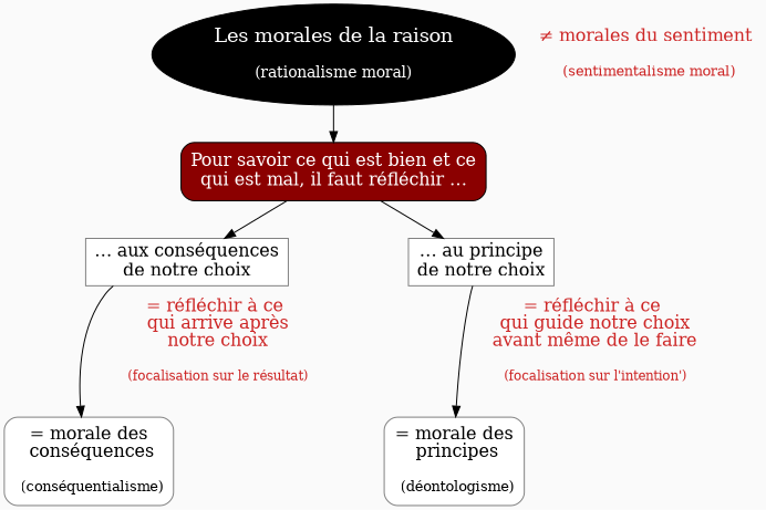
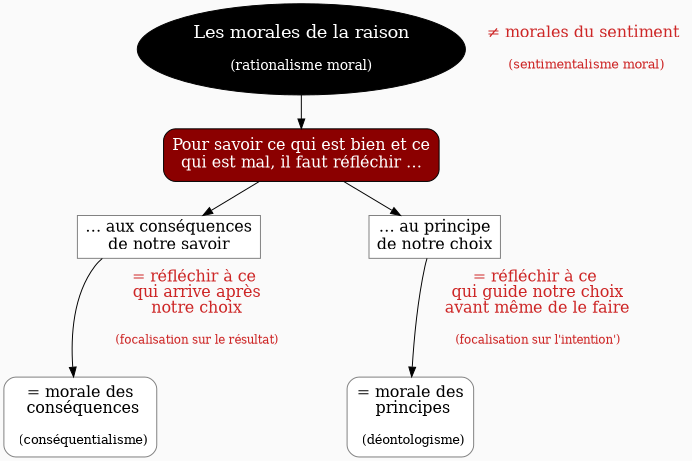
  digraph {
    bgcolor=grey98
    nodesep=0.2
    ranksep=0.1
    splines=true
    style=filled
    node [color=grey50 fillcolor=white fontcolor=black fontsize=16 shape=box style="filled, rounded"]
    edge [minlen=4]
-   n1 [label="… aux conséquences\nde notre choix" style=filled]
+   n1 [label="… aux conséquences\nde notre savoir" style=filled]
    n2 [label="… au principe\nde notre choix" style=filled]
    n3 [label=<= morale des<br/> conséquences<br/> <font point-size="7"><br/></font> <font point-size="13">(conséquentialisme)</font>> margin=0.13]
    n4 [label=<= morale des<br/> principes<br/> <font point-size="7"><br/></font> <font point-size="13">(déontologisme)</font>> margin=0.13]
    n5 [fillcolor=12 fontcolor=white fontsize=18 label=<Les morales de la raison<br/> <font point-size="14"><br/>(rationalisme moral)</font>> margin=0.11 style=filled color="" shape=""]
    n6 [fillcolor=red4 fontcolor=white label="Pour savoir ce qui est bien et ce\nqui est mal, il faut réfléchir …" margin=0.13 style="filled,rounded" color=""]
    n7 [fillcolor=grey98 fontcolor=firebrick3 label=<≠ morales du sentiment<br/> <font point-size="3"><br/></font> <font point-size="13">(sentimentalisme moral)</font>> shape=plaintext]
    n8 [fillcolor=grey98 fontcolor=firebrick3 label=<= réfléchir à ce<br/> qui arrive après<br/> notre choix<br/> <font point-size="5"><br/></font> <font point-size="12">(focalisation sur le résultat)</font>> shape=plaintext]
    n9 [fillcolor=grey98 fontcolor=firebrick3 label=<= réfléchir à ce<br/> qui guide notre choix<br/> avant même de le faire<br/> <font point-size="5"><br/></font> <font point-size="12">(focalisation sur l'intention')</font>> shape=plaintext]
    subgraph sub_1 {
      rank=same
      n1
      n2
    }
    subgraph sub_2 {
      rank=same
      n3
      n4
    }
    n1 -> n2 [minlen=8 style=invis]
    n1 -> n3
    n1 -> n8 [minlen=1 style=invis]
    n2 -> n4
    n2 -> n9 [minlen=1 style=invis]
    n3 -> n4 [minlen=14 style=invis]
    n5 -> n6
    n5 -> n7 [minlen=0 style=invis]
    n6 -> n1
    n6 -> n2
  }
